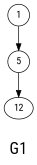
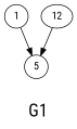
  digraph {
    fontname="Roboto Condensed"
    fontsize=24
    label="\nG1\n"
    splines=true
    node [fontname="Roboto Condensed" shape=ellipse]
    edge [fontname="Roboto Condensed"]
    n1 [height=0.3 label=1 width=0.3]
    n2 [height=0.3 label=5 width=0.3]
    n3 [height=0.3 label=12 width=0.3]
    n1 -> n2
-   n2 -> n3
+   n3 -> n2
  }
